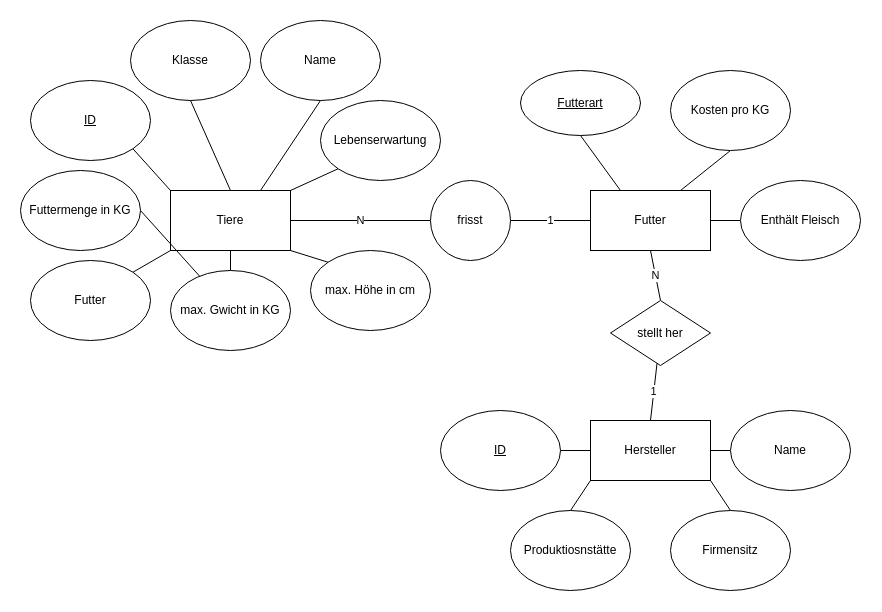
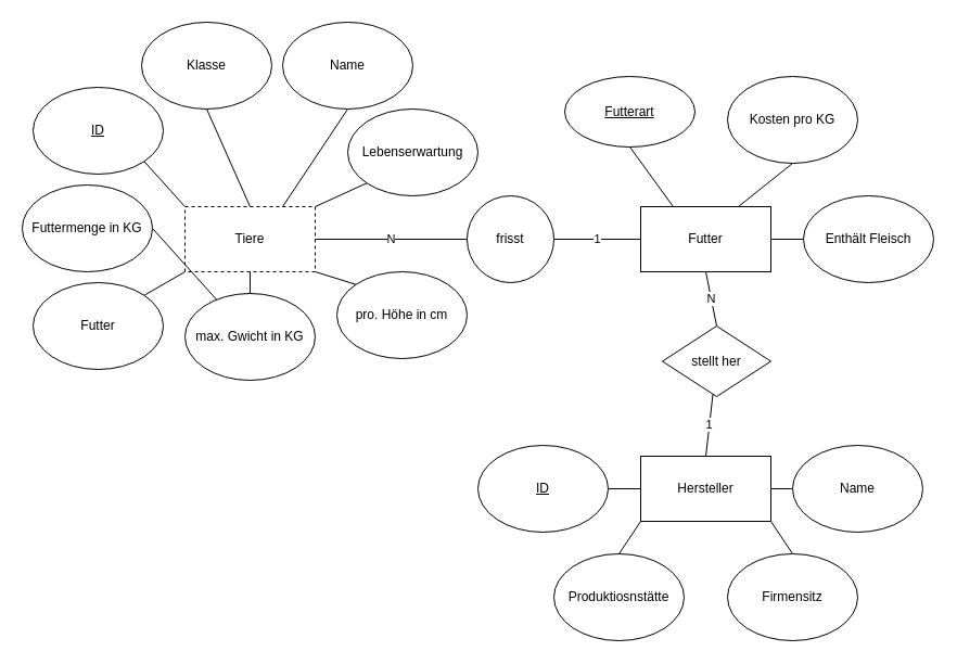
  <mxCell id="0" />
  <mxCell id="1" parent="0" />
- <mxCell id="2" value="Tiere" style="rounded=0;whiteSpace=wrap;html=1;" vertex="1" parent="1"><mxGeometry x="170" y="190" width="120" height="60" as="geometry" /></mxCell>
+ <mxCell id="2" value="Tiere" style="rounded=0;whiteSpace=wrap;html=1;dashed=1;" vertex="1" parent="1"><mxGeometry x="170" y="190" width="120" height="60" as="geometry" /></mxCell>
  <mxCell id="3" style="rounded=0;orthogonalLoop=1;jettySize=auto;html=1;exitX=1;exitY=1;exitDx=0;exitDy=0;entryX=0;entryY=0;entryDx=0;entryDy=0;endArrow=none;endFill=0;" edge="1" parent="1" source="4" target="2"><mxGeometry relative="1" as="geometry" /></mxCell>
  <mxCell id="4" value="&lt;u&gt;ID&lt;/u&gt;" style="ellipse;whiteSpace=wrap;html=1;" vertex="1" parent="1"><mxGeometry x="30" y="80" width="120" height="80" as="geometry" /></mxCell>
  <mxCell id="5" style="edgeStyle=none;rounded=0;orthogonalLoop=1;jettySize=auto;html=1;exitX=0.5;exitY=1;exitDx=0;exitDy=0;entryX=0.75;entryY=0;entryDx=0;entryDy=0;endArrow=none;endFill=0;" edge="1" parent="1" source="6" target="2"><mxGeometry relative="1" as="geometry" /></mxCell>
  <mxCell id="6" value="Name" style="ellipse;whiteSpace=wrap;html=1;" vertex="1" parent="1"><mxGeometry x="260" y="20" width="120" height="80" as="geometry" /></mxCell>
  <mxCell id="7" style="edgeStyle=none;rounded=0;orthogonalLoop=1;jettySize=auto;html=1;exitX=0;exitY=1;exitDx=0;exitDy=0;entryX=1;entryY=0;entryDx=0;entryDy=0;endArrow=none;endFill=0;" edge="1" parent="1" source="8" target="2"><mxGeometry relative="1" as="geometry" /></mxCell>
  <mxCell id="8" value="Lebenserwartung&lt;br&gt;" style="ellipse;whiteSpace=wrap;html=1;" vertex="1" parent="1"><mxGeometry x="320" y="100" width="120" height="80" as="geometry" /></mxCell>
  <mxCell id="9" style="edgeStyle=none;rounded=0;orthogonalLoop=1;jettySize=auto;html=1;exitX=0.5;exitY=1;exitDx=0;exitDy=0;entryX=0.5;entryY=0;entryDx=0;entryDy=0;endArrow=none;endFill=0;" edge="1" parent="1" source="10" target="2"><mxGeometry relative="1" as="geometry" /></mxCell>
  <mxCell id="10" value="Klasse" style="ellipse;whiteSpace=wrap;html=1;" vertex="1" parent="1"><mxGeometry x="130" y="20" width="120" height="80" as="geometry" /></mxCell>
  <mxCell id="11" style="edgeStyle=none;rounded=0;orthogonalLoop=1;jettySize=auto;html=1;exitX=0;exitY=0;exitDx=0;exitDy=0;entryX=1;entryY=1;entryDx=0;entryDy=0;endArrow=none;endFill=0;" edge="1" parent="1" source="12" target="2"><mxGeometry relative="1" as="geometry" /></mxCell>
- <mxCell id="12" value="max. Höhe in cm" style="ellipse;whiteSpace=wrap;html=1;" vertex="1" parent="1"><mxGeometry x="310" y="250" width="120" height="80" as="geometry" /></mxCell>
+ <mxCell id="12" value="pro. Höhe in cm" style="ellipse;whiteSpace=wrap;html=1;" vertex="1" parent="1"><mxGeometry x="310" y="250" width="120" height="80" as="geometry" /></mxCell>
  <mxCell id="13" style="edgeStyle=none;rounded=0;orthogonalLoop=1;jettySize=auto;html=1;exitX=0.5;exitY=0;exitDx=0;exitDy=0;entryX=0.5;entryY=1;entryDx=0;entryDy=0;endArrow=none;endFill=0;" edge="1" parent="1" source="14" target="2"><mxGeometry relative="1" as="geometry" /></mxCell>
  <mxCell id="14" value="max. Gwicht in KG" style="ellipse;whiteSpace=wrap;html=1;" vertex="1" parent="1"><mxGeometry x="170" y="270" width="120" height="80" as="geometry" /></mxCell>
  <mxCell id="15" style="edgeStyle=none;rounded=0;orthogonalLoop=1;jettySize=auto;html=1;exitX=1;exitY=0;exitDx=0;exitDy=0;entryX=0;entryY=1;entryDx=0;entryDy=0;endArrow=none;endFill=0;" edge="1" parent="1" source="16" target="2"><mxGeometry relative="1" as="geometry" /></mxCell>
  <mxCell id="16" value="Futter" style="ellipse;whiteSpace=wrap;html=1;" vertex="1" parent="1"><mxGeometry x="30" y="260" width="120" height="80" as="geometry" /></mxCell>
  <mxCell id="17" style="edgeStyle=none;rounded=0;orthogonalLoop=1;jettySize=auto;html=1;exitX=1;exitY=0.5;exitDx=0;exitDy=0;endArrow=none;endFill=0;" edge="1" parent="1" source="18" target="14"><mxGeometry relative="1" as="geometry" /></mxCell>
  <mxCell id="18" value="Futtermenge in KG" style="ellipse;whiteSpace=wrap;html=1;" vertex="1" parent="1"><mxGeometry x="20" y="170" width="120" height="80" as="geometry" /></mxCell>
  <mxCell id="19" value="Futter" style="rounded=0;whiteSpace=wrap;html=1;" vertex="1" parent="1"><mxGeometry x="590" y="190" width="120" height="60" as="geometry" /></mxCell>
  <mxCell id="20" value="" style="edgeStyle=none;rounded=0;orthogonalLoop=1;jettySize=auto;html=1;endArrow=none;endFill=0;exitX=0.5;exitY=1;exitDx=0;exitDy=0;entryX=0.25;entryY=0;entryDx=0;entryDy=0;" edge="1" parent="1" source="21" target="19"><mxGeometry relative="1" as="geometry" /></mxCell>
  <mxCell id="21" value="&lt;u&gt;Futterart&lt;/u&gt;" style="ellipse;whiteSpace=wrap;html=1;" vertex="1" parent="1"><mxGeometry x="520" y="70" width="120" height="65" as="geometry" /></mxCell>
  <mxCell id="22" style="edgeStyle=none;rounded=0;orthogonalLoop=1;jettySize=auto;html=1;exitX=0.5;exitY=1;exitDx=0;exitDy=0;entryX=0.75;entryY=0;entryDx=0;entryDy=0;endArrow=none;endFill=0;" edge="1" parent="1" source="23" target="19"><mxGeometry relative="1" as="geometry" /></mxCell>
  <mxCell id="23" value="Kosten pro KG" style="ellipse;whiteSpace=wrap;html=1;" vertex="1" parent="1"><mxGeometry x="670" y="70" width="120" height="80" as="geometry" /></mxCell>
  <mxCell id="24" style="edgeStyle=none;rounded=0;orthogonalLoop=1;jettySize=auto;html=1;exitX=0;exitY=0.5;exitDx=0;exitDy=0;entryX=1;entryY=0.5;entryDx=0;entryDy=0;endArrow=none;endFill=0;" edge="1" parent="1" source="25" target="19"><mxGeometry relative="1" as="geometry" /></mxCell>
  <mxCell id="25" value="Enthält Fleisch" style="ellipse;whiteSpace=wrap;html=1;" vertex="1" parent="1"><mxGeometry x="740" y="180" width="120" height="80" as="geometry" /></mxCell>
  <mxCell id="26" value="1" style="edgeStyle=none;rounded=0;orthogonalLoop=1;jettySize=auto;html=1;exitX=0.5;exitY=0;exitDx=0;exitDy=0;endArrow=none;endFill=0;" edge="1" parent="1" source="28" target="40"><mxGeometry relative="1" as="geometry" /></mxCell>
  <mxCell id="27" style="edgeStyle=none;rounded=0;orthogonalLoop=1;jettySize=auto;html=1;exitX=0;exitY=0.5;exitDx=0;exitDy=0;entryX=1;entryY=0.5;entryDx=0;entryDy=0;endArrow=none;endFill=0;" edge="1" parent="1" source="28" target="29"><mxGeometry relative="1" as="geometry" /></mxCell>
  <mxCell id="28" value="Hersteller" style="rounded=0;whiteSpace=wrap;html=1;" vertex="1" parent="1"><mxGeometry x="590" y="420" width="120" height="60" as="geometry" /></mxCell>
  <mxCell id="29" value="&lt;u&gt;ID&lt;/u&gt;" style="ellipse;whiteSpace=wrap;html=1;" vertex="1" parent="1"><mxGeometry x="440" y="410" width="120" height="80" as="geometry" /></mxCell>
  <mxCell id="30" style="edgeStyle=none;rounded=0;orthogonalLoop=1;jettySize=auto;html=1;exitX=0;exitY=0.5;exitDx=0;exitDy=0;entryX=1;entryY=0.5;entryDx=0;entryDy=0;endArrow=none;endFill=0;" edge="1" parent="1" source="31" target="28"><mxGeometry relative="1" as="geometry" /></mxCell>
  <mxCell id="31" value="Name" style="ellipse;whiteSpace=wrap;html=1;" vertex="1" parent="1"><mxGeometry x="730" y="410" width="120" height="80" as="geometry" /></mxCell>
  <mxCell id="32" style="edgeStyle=none;rounded=0;orthogonalLoop=1;jettySize=auto;html=1;exitX=0.5;exitY=0;exitDx=0;exitDy=0;entryX=1;entryY=1;entryDx=0;entryDy=0;endArrow=none;endFill=0;" edge="1" parent="1" source="33" target="28"><mxGeometry relative="1" as="geometry" /></mxCell>
  <mxCell id="33" value="Firmensitz" style="ellipse;whiteSpace=wrap;html=1;" vertex="1" parent="1"><mxGeometry x="670" y="510" width="120" height="80" as="geometry" /></mxCell>
  <mxCell id="34" style="edgeStyle=none;rounded=0;orthogonalLoop=1;jettySize=auto;html=1;exitX=0.5;exitY=0;exitDx=0;exitDy=0;entryX=0;entryY=1;entryDx=0;entryDy=0;endArrow=none;endFill=0;" edge="1" parent="1" source="35" target="28"><mxGeometry relative="1" as="geometry" /></mxCell>
  <mxCell id="35" value="Produktiosnstätte" style="ellipse;whiteSpace=wrap;html=1;" vertex="1" parent="1"><mxGeometry x="510" y="510" width="120" height="80" as="geometry" /></mxCell>
  <mxCell id="36" value="N" style="edgeStyle=none;rounded=0;orthogonalLoop=1;jettySize=auto;html=1;exitX=0;exitY=0.5;exitDx=0;exitDy=0;entryX=1;entryY=0.5;entryDx=0;entryDy=0;endArrow=none;endFill=0;" edge="1" parent="1" source="38" target="2"><mxGeometry relative="1" as="geometry" /></mxCell>
  <mxCell id="37" value="1" style="edgeStyle=none;rounded=0;orthogonalLoop=1;jettySize=auto;html=1;exitX=1;exitY=0.5;exitDx=0;exitDy=0;entryX=0;entryY=0.5;entryDx=0;entryDy=0;endArrow=none;endFill=0;" edge="1" parent="1" source="38" target="19"><mxGeometry relative="1" as="geometry" /></mxCell>
  <mxCell id="38" value="frisst" style="ellipse;whiteSpace=wrap;html=1;" vertex="1" parent="1"><mxGeometry x="430" y="180" width="80" height="80" as="geometry" /></mxCell>
  <mxCell id="39" value="N" style="edgeStyle=none;rounded=0;orthogonalLoop=1;jettySize=auto;html=1;exitX=0.5;exitY=0;exitDx=0;exitDy=0;entryX=0.5;entryY=1;entryDx=0;entryDy=0;endArrow=none;endFill=0;" edge="1" parent="1" source="40" target="19"><mxGeometry relative="1" as="geometry" /></mxCell>
  <mxCell id="40" value="stellt her" style="rhombus;whiteSpace=wrap;html=1;" vertex="1" parent="1"><mxGeometry x="610" y="300" width="100" height="65" as="geometry" /></mxCell>
